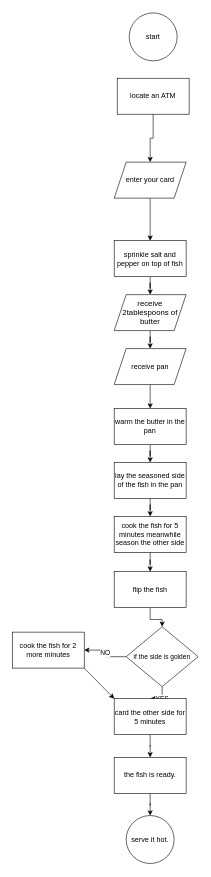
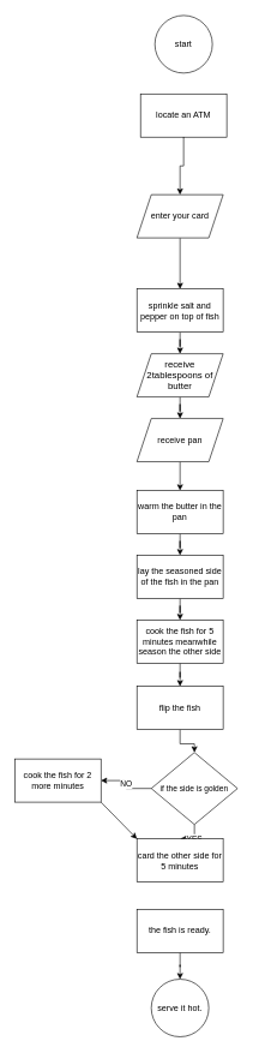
  <mxCell id="0" />
  <mxCell id="1" parent="0" />
  <mxCell id="2" value="start" style="ellipse;whiteSpace=wrap;html=1;aspect=fixed;" vertex="1" parent="1"><mxGeometry x="215" y="20" width="80" height="80" as="geometry" /></mxCell>
  <mxCell id="3" value="" style="edgeStyle=orthogonalEdgeStyle;rounded=0;orthogonalLoop=1;jettySize=auto;html=1;" edge="1" parent="1" target="5"><mxGeometry relative="1" as="geometry"><mxPoint x="255" y="190" as="sourcePoint" /></mxGeometry></mxCell>
  <mxCell id="4" value="" style="edgeStyle=orthogonalEdgeStyle;rounded=0;orthogonalLoop=1;jettySize=auto;html=1;" edge="1" parent="1" source="5" target="7"><mxGeometry relative="1" as="geometry" /></mxCell>
  <mxCell id="5" value="locate an ATM" style="rounded=0;whiteSpace=wrap;html=1;" vertex="1" parent="1"><mxGeometry x="195" y="129" width="120" height="60" as="geometry" /></mxCell>
  <mxCell id="6" value="" style="edgeStyle=orthogonalEdgeStyle;rounded=0;orthogonalLoop=1;jettySize=auto;html=1;" edge="1" parent="1" source="7" target="9"><mxGeometry relative="1" as="geometry" /></mxCell>
  <mxCell id="7" value="enter your card" style="shape=parallelogram;perimeter=parallelogramPerimeter;whiteSpace=wrap;html=1;fixedSize=1;" vertex="1" parent="1"><mxGeometry x="190" y="269" width="120" height="60" as="geometry" /></mxCell>
  <mxCell id="8" value="" style="edgeStyle=orthogonalEdgeStyle;rounded=0;orthogonalLoop=1;jettySize=auto;html=1;" edge="1" parent="1" source="9" target="11"><mxGeometry relative="1" as="geometry" /></mxCell>
  <mxCell id="9" value="sprinkle salt and pepper on top of fish" style="rounded=0;whiteSpace=wrap;html=1;" vertex="1" parent="1"><mxGeometry x="190" y="400" width="120" height="60" as="geometry" /></mxCell>
  <mxCell id="10" value="" style="edgeStyle=orthogonalEdgeStyle;rounded=0;orthogonalLoop=1;jettySize=auto;html=1;" edge="1" parent="1" source="11" target="13"><mxGeometry relative="1" as="geometry" /></mxCell>
  <mxCell id="11" value="&lt;font style=&quot;font-size: 13px;&quot;&gt;receive 2tablespoons of butter&lt;/font&gt;" style="shape=parallelogram;perimeter=parallelogramPerimeter;whiteSpace=wrap;html=1;fixedSize=1;" vertex="1" parent="1"><mxGeometry x="190" y="490" width="120" height="60" as="geometry" /></mxCell>
  <mxCell id="12" value="" style="edgeStyle=orthogonalEdgeStyle;rounded=0;orthogonalLoop=1;jettySize=auto;html=1;" edge="1" parent="1" source="13" target="15"><mxGeometry relative="1" as="geometry" /></mxCell>
  <mxCell id="13" value="receive pan" style="shape=parallelogram;perimeter=parallelogramPerimeter;whiteSpace=wrap;html=1;fixedSize=1;" vertex="1" parent="1"><mxGeometry x="190" y="580" width="120" height="60" as="geometry" /></mxCell>
  <mxCell id="14" value="" style="edgeStyle=orthogonalEdgeStyle;rounded=0;orthogonalLoop=1;jettySize=auto;html=1;" edge="1" parent="1" source="15" target="17"><mxGeometry relative="1" as="geometry" /></mxCell>
  <mxCell id="15" value="warm the butter in the pan" style="rounded=0;whiteSpace=wrap;html=1;" vertex="1" parent="1"><mxGeometry x="190" y="680" width="120" height="60" as="geometry" /></mxCell>
  <mxCell id="16" value="" style="edgeStyle=orthogonalEdgeStyle;rounded=0;orthogonalLoop=1;jettySize=auto;html=1;" edge="1" parent="1" source="17" target="19"><mxGeometry relative="1" as="geometry" /></mxCell>
  <mxCell id="17" value="lay the seasoned side of the fish in the pan" style="rounded=0;whiteSpace=wrap;html=1;" vertex="1" parent="1"><mxGeometry x="190" y="770" width="120" height="60" as="geometry" /></mxCell>
  <mxCell id="18" value="" style="edgeStyle=orthogonalEdgeStyle;rounded=0;orthogonalLoop=1;jettySize=auto;html=1;" edge="1" parent="1" source="19" target="21"><mxGeometry relative="1" as="geometry" /></mxCell>
  <mxCell id="19" value="cook the fish for 5 minutes meanwhile season the other side" style="rounded=0;whiteSpace=wrap;html=1;" vertex="1" parent="1"><mxGeometry x="190" y="860" width="120" height="60" as="geometry" /></mxCell>
  <mxCell id="20" value="" style="edgeStyle=orthogonalEdgeStyle;rounded=0;orthogonalLoop=1;jettySize=auto;html=1;" edge="1" parent="1" source="21" target="24"><mxGeometry relative="1" as="geometry" /></mxCell>
  <mxCell id="21" value="flip the fish" style="rounded=0;whiteSpace=wrap;html=1;" vertex="1" parent="1"><mxGeometry x="190" y="952" width="120" height="60" as="geometry" /></mxCell>
  <mxCell id="22" value="NO" style="edgeStyle=orthogonalEdgeStyle;rounded=0;orthogonalLoop=1;jettySize=auto;html=1;" edge="1" parent="1" source="24" target="27"><mxGeometry relative="1" as="geometry" /></mxCell>
  <mxCell id="23" value="YES" style="edgeStyle=orthogonalEdgeStyle;rounded=0;orthogonalLoop=1;jettySize=auto;html=1;" edge="1" parent="1" source="24" target="26"><mxGeometry relative="1" as="geometry" /></mxCell>
  <mxCell id="24" value="&lt;font style=&quot;font-size: 11px;&quot;&gt;if the side is golden&lt;/font&gt;" style="rhombus;whiteSpace=wrap;html=1;" vertex="1" parent="1"><mxGeometry x="210" y="1044" width="120" height="100" as="geometry" /></mxCell>
- <mxCell id="25" value="" style="edgeStyle=orthogonalEdgeStyle;rounded=0;orthogonalLoop=1;jettySize=auto;html=1;" edge="1" parent="1" source="26" target="29"><mxGeometry relative="1" as="geometry" /></mxCell>
  <mxCell id="26" value="card the other side for 5 minutes" style="rounded=0;whiteSpace=wrap;html=1;" vertex="1" parent="1"><mxGeometry x="190" y="1164" width="120" height="60" as="geometry" /></mxCell>
  <mxCell id="27" value="cook the fish for 2 more minutes" style="rounded=0;whiteSpace=wrap;html=1;" vertex="1" parent="1"><mxGeometry x="20" y="1053" width="120" height="60" as="geometry" /></mxCell>
  <mxCell id="28" value="" style="edgeStyle=orthogonalEdgeStyle;rounded=0;orthogonalLoop=1;jettySize=auto;html=1;" edge="1" parent="1" source="29" target="30"><mxGeometry relative="1" as="geometry" /></mxCell>
  <mxCell id="29" value="the fish is ready." style="rounded=0;whiteSpace=wrap;html=1;" vertex="1" parent="1"><mxGeometry x="190" y="1262" width="120" height="60" as="geometry" /></mxCell>
  <mxCell id="30" value="serve it hot." style="ellipse;whiteSpace=wrap;html=1;aspect=fixed;" vertex="1" parent="1"><mxGeometry x="210" y="1359" width="80" height="80" as="geometry" /></mxCell>
  <mxCell id="31" value="" style="endArrow=classic;html=1;rounded=0;entryX=0;entryY=0;entryDx=0;entryDy=0;exitX=1;exitY=1;exitDx=0;exitDy=0;" edge="1" parent="1" source="27" target="26"><mxGeometry width="50" height="50" relative="1" as="geometry"><mxPoint x="150" y="1110" as="sourcePoint" /><mxPoint x="190" y="1169" as="targetPoint" /></mxGeometry></mxCell>
